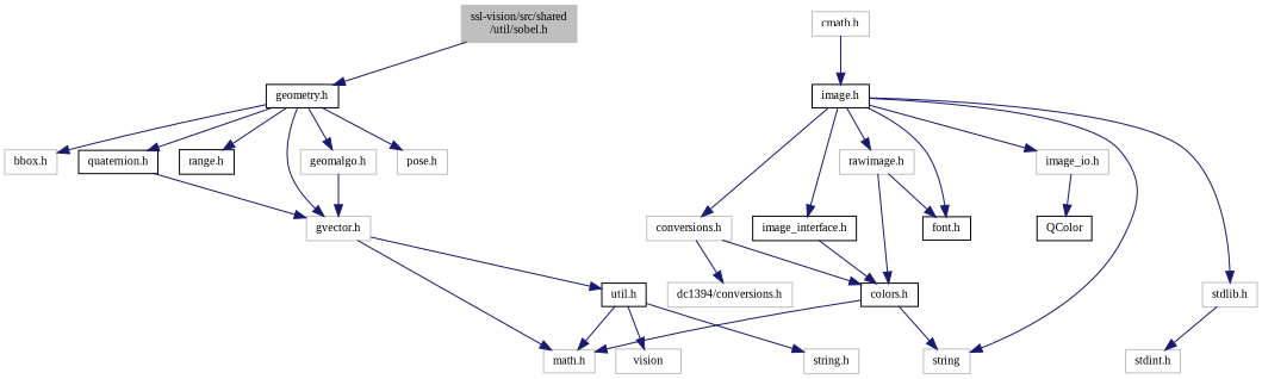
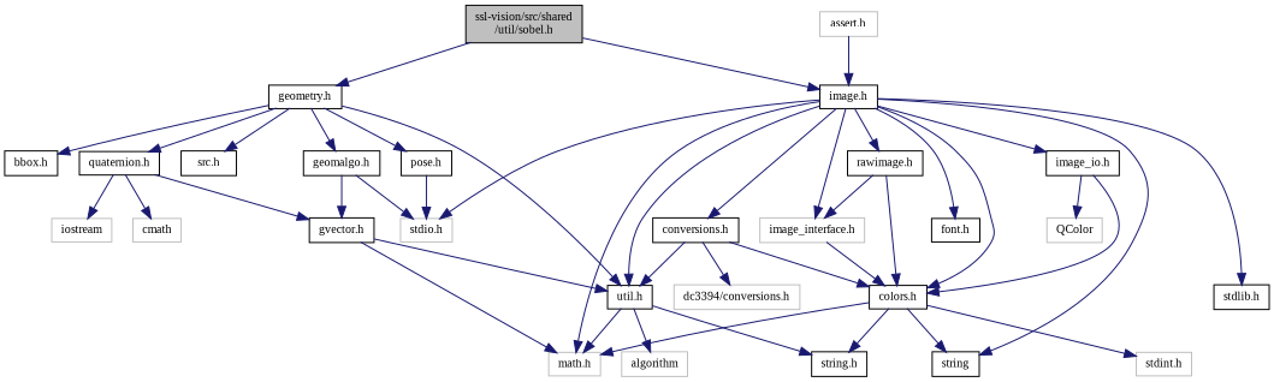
  digraph {
    fontname="Liberation Serif"
    node [color=black fillcolor=white fontname="Liberation Serif" fontsize=10 shape=record style=filled]
    edge [color=midnightblue fontname="Liberation Serif" fontsize=10 labelfontname=Helvetica labelfontsize=10 style=solid]
-   n1 [color=grey75 fillcolor=grey75 fontcolor=black height=0.2 label="ssl-vision/src/shared\l/util/sobel.h" width=0.4]
+   n1 [fillcolor=grey75 fontcolor=black height=0.2 label="ssl-vision/src/shared\l/util/sobel.h" width=0.4]
    n2 [height=0.2 label="geometry.h" width=0.4]
    n3 [height=0.2 label="image.h" width=0.4]
-   n4 [color=grey75 height=0.2 label="gvector.h" width=0.4]
-   n5 [color=grey75 height=0.2 label="geomalgo.h" width=0.4]
-   n6 [color=grey75 height=0.2 label="bbox.h" width=0.4]
-   n7 [height=0.2 label="range.h" width=0.4]
+   n4 [height=0.2 label="gvector.h" width=0.4]
+   n5 [height=0.2 label="geomalgo.h" width=0.4]
+   n6 [height=0.2 label="bbox.h" width=0.4]
+   n7 [height=0.2 label="src.h" width=0.4]
    n8 [height=0.2 label="quaternion.h" width=0.4]
-   n9 [color=grey75 height=0.2 label="pose.h" width=0.4]
+   n9 [height=0.2 label="pose.h" width=0.4]
    n10 [color=grey75 height=0.2 label="math.h" width=0.4]
    n11 [height=0.2 label="util.h" width=0.4]
-   n13 [color=grey75 height=0.2 label="stdlib.h" width=0.4]
-   n14 [color=grey75 height=0.2 label=string width=0.4]
+   n12 [color=grey75 height=0.2 label="stdio.h" width=0.4]
+   n13 [height=0.2 label="stdlib.h" width=0.4]
+   n14 [height=0.2 label=string width=0.4]
    n15 [height=0.2 label="colors.h" width=0.4]
-   n16 [height=0.2 label="image_interface.h" width=0.4]
-   n17 [color=grey75 height=0.2 label="rawimage.h" width=0.4]
-   n18 [color=grey75 height=0.2 label="image_io.h" width=0.4]
+   n16 [color=grey75 height=0.2 label="image_interface.h" width=0.4]
+   n17 [height=0.2 label="rawimage.h" width=0.4]
+   n18 [height=0.2 label="image_io.h" width=0.4]
    n19 [height=0.2 label="font.h" width=0.4]
-   n20 [color=grey75 height=0.2 label="conversions.h" width=0.4]
-   n23 [color=grey75 height=0.2 label="string.h" width=0.4]
-   n24 [color=grey75 height=0.2 label=vision width=0.4]
-   n25 [color=grey75 height=0.2 label="cmath.h" width=0.4]
+   n20 [height=0.2 label="conversions.h" width=0.4]
+   n21 [color=grey75 height=0.2 label=iostream width=0.4]
+   n22 [color=grey75 height=0.2 label=cmath width=0.4]
+   n23 [height=0.2 label="string.h" width=0.4]
+   n24 [color=grey75 height=0.2 label=algorithm width=0.4]
+   n25 [color=grey75 height=0.2 label="assert.h" width=0.4]
    n26 [color=grey75 height=0.2 label="stdint.h" width=0.4]
-   n27 [height=0.2 label=QColor width=0.4]
-   n28 [color=grey75 height=0.2 label="dc1394/conversions.h" width=0.4]
+   n27 [color=grey75 height=0.2 label=QColor width=0.4]
+   n28 [color=grey75 height=0.2 label="dc3394/conversions.h" width=0.4]
    n1 -> n2
-   n2 -> n4
+   n1 -> n3
+   n2 -> n11
    n2 -> n5
    n2 -> n6
    n2 -> n7
    n2 -> n8
    n2 -> n9
+   n3 -> n10
+   n3 -> n11
+   n3 -> n12
    n3 -> n13
    n3 -> n14
+   n3 -> n15
    n3 -> n16
    n3 -> n17
    n3 -> n18
    n3 -> n19
    n3 -> n20
    n4 -> n10
    n4 -> n11
    n5 -> n4
+   n5 -> n12
    n8 -> n4
+   n8 -> n21
+   n8 -> n22
+   n9 -> n12
    n11 -> n10
    n11 -> n23
    n11 -> n24
    n15 -> n10
    n15 -> n14
-   n13 -> n26
+   n15 -> n23
+   n15 -> n26
    n16 -> n15
    n17 -> n15
-   n17 -> n19
+   n17 -> n16
+   n18 -> n15
    n18 -> n27
+   n20 -> n11
    n20 -> n15
    n20 -> n28
    n25 -> n3
  }
